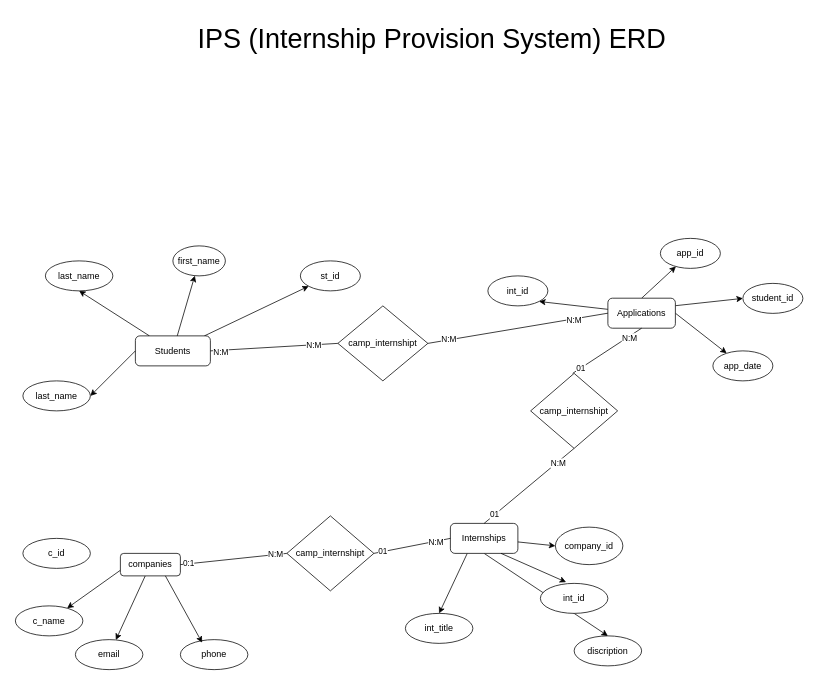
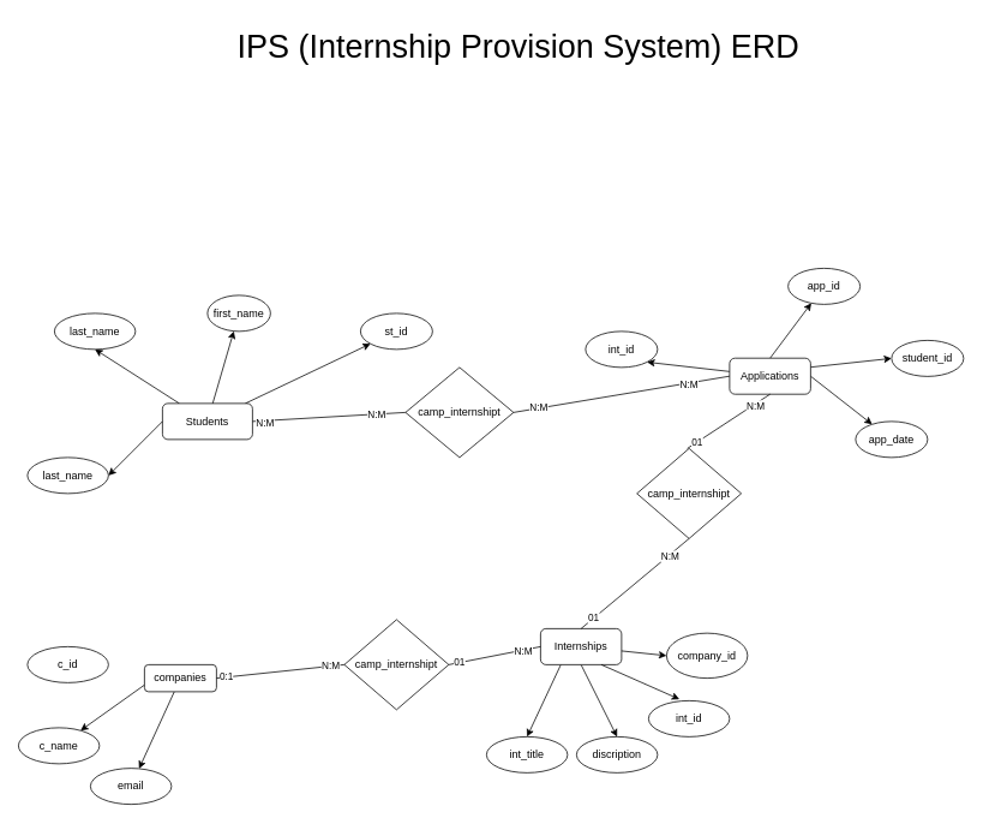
  <mxCell id="0" />
  <mxCell id="1" parent="0" />
  <mxCell id="2" style="edgeStyle=none;rounded=0;orthogonalLoop=1;jettySize=auto;html=1;exitX=1;exitY=0.5;exitDx=0;exitDy=0;" edge="1" parent="1" source="6" target="49"><mxGeometry relative="1" as="geometry" /></mxCell>
  <mxCell id="3" style="edgeStyle=none;rounded=0;orthogonalLoop=1;jettySize=auto;html=1;entryX=1;entryY=1;entryDx=0;entryDy=0;" edge="1" parent="1" source="6" target="50"><mxGeometry relative="1" as="geometry" /></mxCell>
  <mxCell id="4" style="edgeStyle=none;rounded=0;orthogonalLoop=1;jettySize=auto;html=1;exitX=0.5;exitY=0;exitDx=0;exitDy=0;" edge="1" parent="1" source="6" target="48"><mxGeometry relative="1" as="geometry" /></mxCell>
  <mxCell id="5" style="edgeStyle=none;rounded=0;orthogonalLoop=1;jettySize=auto;html=1;exitX=1;exitY=0.25;exitDx=0;exitDy=0;entryX=0;entryY=0.5;entryDx=0;entryDy=0;" edge="1" parent="1" source="6" target="51"><mxGeometry relative="1" as="geometry" /></mxCell>
  <mxCell id="6" value="Applications" style="rounded=1;whiteSpace=wrap;html=1;" vertex="1" parent="1"><mxGeometry x="810" y="396.75" width="90" height="40" as="geometry" /></mxCell>
  <mxCell id="7" value="" style="rounded=0;orthogonalLoop=1;jettySize=auto;html=1;" edge="1" parent="1" source="10" target="17"><mxGeometry relative="1" as="geometry" /></mxCell>
  <mxCell id="8" value="" style="rounded=0;orthogonalLoop=1;jettySize=auto;html=1;" edge="1" parent="1" source="10" target="18"><mxGeometry relative="1" as="geometry" /></mxCell>
  <mxCell id="9" style="rounded=0;orthogonalLoop=1;jettySize=auto;html=1;entryX=0.5;entryY=1;entryDx=0;entryDy=0;" edge="1" parent="1" source="10" target="19"><mxGeometry relative="1" as="geometry" /></mxCell>
  <mxCell id="10" value="Students" style="rounded=1;whiteSpace=wrap;html=1;" vertex="1" parent="1"><mxGeometry x="180" y="447" width="100" height="40" as="geometry" /></mxCell>
  <mxCell id="11" style="edgeStyle=none;rounded=0;orthogonalLoop=1;jettySize=auto;html=1;exitX=0.25;exitY=1;exitDx=0;exitDy=0;entryX=0.5;entryY=0;entryDx=0;entryDy=0;" edge="1" parent="1" source="13" target="30"><mxGeometry relative="1" as="geometry" /></mxCell>
  <mxCell id="12" style="edgeStyle=none;rounded=0;orthogonalLoop=1;jettySize=auto;html=1;exitX=0.5;exitY=1;exitDx=0;exitDy=0;entryX=0.5;entryY=0;entryDx=0;entryDy=0;" edge="1" parent="1" source="13" target="32"><mxGeometry relative="1" as="geometry" /></mxCell>
  <mxCell id="13" value="Internships" style="rounded=1;whiteSpace=wrap;html=1;" vertex="1" parent="1"><mxGeometry x="600" y="697" width="90" height="40" as="geometry" /></mxCell>
  <mxCell id="14" value="" style="edgeStyle=none;rounded=0;orthogonalLoop=1;jettySize=auto;html=1;" edge="1" parent="1" source="16" target="25"><mxGeometry relative="1" as="geometry" /></mxCell>
  <mxCell id="15" style="edgeStyle=none;rounded=0;orthogonalLoop=1;jettySize=auto;html=1;exitX=0;exitY=0.75;exitDx=0;exitDy=0;" edge="1" parent="1" source="16" target="23"><mxGeometry relative="1" as="geometry" /></mxCell>
  <mxCell id="16" value="companies" style="rounded=1;whiteSpace=wrap;html=1;" vertex="1" parent="1"><mxGeometry x="160" y="737" width="80" height="30" as="geometry" /></mxCell>
  <mxCell id="17" value="st_id" style="ellipse;whiteSpace=wrap;html=1;" vertex="1" parent="1"><mxGeometry x="400" y="347" width="80" height="40" as="geometry" /></mxCell>
  <mxCell id="18" value="first_name" style="ellipse;whiteSpace=wrap;html=1;" vertex="1" parent="1"><mxGeometry x="230" y="327" width="70" height="40" as="geometry" /></mxCell>
  <mxCell id="19" value="last_name" style="ellipse;whiteSpace=wrap;html=1;" vertex="1" parent="1"><mxGeometry x="60" y="347" width="90" height="40" as="geometry" /></mxCell>
  <mxCell id="20" value="last_name" style="ellipse;whiteSpace=wrap;html=1;" vertex="1" parent="1"><mxGeometry x="30" y="507" width="90" height="40" as="geometry" /></mxCell>
  <mxCell id="21" style="rounded=0;orthogonalLoop=1;jettySize=auto;html=1;entryX=1;entryY=0.5;entryDx=0;entryDy=0;exitX=0;exitY=0.5;exitDx=0;exitDy=0;" edge="1" target="20" parent="1" source="10"><mxGeometry relative="1" as="geometry"><mxPoint x="210" y="487" as="sourcePoint" /></mxGeometry></mxCell>
  <mxCell id="22" style="edgeStyle=none;rounded=0;orthogonalLoop=1;jettySize=auto;html=1;exitX=0;exitY=0;exitDx=0;exitDy=0;" edge="1" parent="1" source="13" target="13"><mxGeometry relative="1" as="geometry" /></mxCell>
  <mxCell id="23" value="c_name" style="ellipse;whiteSpace=wrap;html=1;" vertex="1" parent="1"><mxGeometry x="20" y="807" width="90" height="40" as="geometry" /></mxCell>
  <mxCell id="24" value="c_id" style="ellipse;whiteSpace=wrap;html=1;" vertex="1" parent="1"><mxGeometry x="30" y="717" width="90" height="40" as="geometry" /></mxCell>
  <mxCell id="25" value="email" style="ellipse;whiteSpace=wrap;html=1;" vertex="1" parent="1"><mxGeometry x="100" y="852" width="90" height="40" as="geometry" /></mxCell>
- <mxCell id="26" value="phone" style="ellipse;whiteSpace=wrap;html=1;" vertex="1" parent="1"><mxGeometry x="240" y="852" width="90" height="40" as="geometry" /></mxCell>
- <mxCell id="27" style="edgeStyle=none;rounded=0;orthogonalLoop=1;jettySize=auto;html=1;exitX=0.75;exitY=1;exitDx=0;exitDy=0;entryX=0.322;entryY=0.1;entryDx=0;entryDy=0;entryPerimeter=0;" edge="1" parent="1" source="16" target="26"><mxGeometry relative="1" as="geometry" /></mxCell>
  <mxCell id="28" value="camp_internshipt" style="rhombus;whiteSpace=wrap;html=1;" vertex="1" parent="1"><mxGeometry x="382" y="687" width="116" height="100" as="geometry" /></mxCell>
  <mxCell id="29" value="int_id" style="ellipse;whiteSpace=wrap;html=1;" vertex="1" parent="1"><mxGeometry x="720" y="777" width="90" height="40" as="geometry" /></mxCell>
  <mxCell id="30" value="int_title" style="ellipse;whiteSpace=wrap;html=1;" vertex="1" parent="1"><mxGeometry x="540" y="817" width="90" height="40" as="geometry" /></mxCell>
  <mxCell id="31" value="company_id" style="ellipse;whiteSpace=wrap;html=1;" vertex="1" parent="1"><mxGeometry x="740" y="702" width="90" height="50" as="geometry" /></mxCell>
- <mxCell id="32" value="discription" style="ellipse;whiteSpace=wrap;html=1;" vertex="1" parent="1"><mxGeometry x="765" y="847" width="90" height="40" as="geometry" /></mxCell>
+ <mxCell id="32" value="discription" style="ellipse;whiteSpace=wrap;html=1;" vertex="1" parent="1"><mxGeometry x="640" y="817" width="90" height="40" as="geometry" /></mxCell>
  <mxCell id="33" style="edgeStyle=none;rounded=0;orthogonalLoop=1;jettySize=auto;html=1;exitX=0.75;exitY=1;exitDx=0;exitDy=0;entryX=0.381;entryY=-0.042;entryDx=0;entryDy=0;entryPerimeter=0;" edge="1" parent="1" source="13" target="29"><mxGeometry relative="1" as="geometry" /></mxCell>
  <mxCell id="34" style="edgeStyle=none;rounded=0;orthogonalLoop=1;jettySize=auto;html=1;entryX=0;entryY=0.5;entryDx=0;entryDy=0;" edge="1" parent="1" source="13" target="31"><mxGeometry relative="1" as="geometry" /></mxCell>
  <mxCell id="35" value="" style="endArrow=none;html=1;rounded=0;entryX=0;entryY=0.5;entryDx=0;entryDy=0;exitX=1;exitY=0.5;exitDx=0;exitDy=0;" edge="1" parent="1" source="16" target="28"><mxGeometry width="50" height="50" relative="1" as="geometry"><mxPoint x="240" y="757" as="sourcePoint" /><mxPoint x="290" y="707" as="targetPoint" /></mxGeometry></mxCell>
  <mxCell id="36" value="0:1" style="edgeLabel;html=1;align=center;verticalAlign=middle;resizable=0;points=[];" vertex="1" connectable="0" parent="35"><mxGeometry x="-0.839" y="1" relative="1" as="geometry"><mxPoint as="offset" /></mxGeometry></mxCell>
  <mxCell id="37" value="N:M" style="edgeLabel;html=1;align=center;verticalAlign=middle;resizable=0;points=[];" vertex="1" connectable="0" parent="35"><mxGeometry x="0.78" y="1" relative="1" as="geometry"><mxPoint as="offset" /></mxGeometry></mxCell>
  <mxCell id="38" value="" style="endArrow=none;html=1;rounded=0;entryX=0;entryY=0.5;entryDx=0;entryDy=0;exitX=1;exitY=0.5;exitDx=0;exitDy=0;" edge="1" parent="1" source="28" target="13"><mxGeometry width="50" height="50" relative="1" as="geometry"><mxPoint x="510" y="737" as="sourcePoint" /><mxPoint x="636" y="729.5" as="targetPoint" /></mxGeometry></mxCell>
  <mxCell id="39" value="N:M" style="edgeLabel;html=1;align=center;verticalAlign=middle;resizable=0;points=[];" vertex="1" connectable="0" parent="38"><mxGeometry x="0.623" y="-1" relative="1" as="geometry"><mxPoint as="offset" /></mxGeometry></mxCell>
  <mxCell id="40" value="01" style="edgeLabel;html=1;align=center;verticalAlign=middle;resizable=0;points=[];" vertex="1" connectable="0" parent="38"><mxGeometry x="-0.766" y="1" relative="1" as="geometry"><mxPoint as="offset" /></mxGeometry></mxCell>
  <mxCell id="41" value="camp_internshipt" style="rhombus;whiteSpace=wrap;html=1;" vertex="1" parent="1"><mxGeometry x="707" y="497" width="116" height="100" as="geometry" /></mxCell>
  <mxCell id="42" value="" style="endArrow=none;html=1;rounded=0;entryX=0.5;entryY=1;entryDx=0;entryDy=0;exitX=0.5;exitY=0;exitDx=0;exitDy=0;" edge="1" parent="1" source="13" target="41"><mxGeometry width="50" height="50" relative="1" as="geometry"><mxPoint x="608" y="637" as="sourcePoint" /><mxPoint x="740" y="617" as="targetPoint" /></mxGeometry></mxCell>
  <mxCell id="43" value="N:M" style="edgeLabel;html=1;align=center;verticalAlign=middle;resizable=0;points=[];" vertex="1" connectable="0" parent="42"><mxGeometry x="0.623" y="-1" relative="1" as="geometry"><mxPoint as="offset" /></mxGeometry></mxCell>
  <mxCell id="44" value="01" style="edgeLabel;html=1;align=center;verticalAlign=middle;resizable=0;points=[];" vertex="1" connectable="0" parent="42"><mxGeometry x="-0.766" y="1" relative="1" as="geometry"><mxPoint as="offset" /></mxGeometry></mxCell>
  <mxCell id="45" value="" style="endArrow=none;html=1;rounded=0;entryX=0.5;entryY=1;entryDx=0;entryDy=0;exitX=0.483;exitY=0;exitDx=0;exitDy=0;exitPerimeter=0;" edge="1" parent="1" source="41" target="6"><mxGeometry width="50" height="50" relative="1" as="geometry"><mxPoint x="773" y="497" as="sourcePoint" /><mxPoint x="905" y="477" as="targetPoint" /></mxGeometry></mxCell>
  <mxCell id="46" value="N:M" style="edgeLabel;html=1;align=center;verticalAlign=middle;resizable=0;points=[];" vertex="1" connectable="0" parent="45"><mxGeometry x="0.623" y="-1" relative="1" as="geometry"><mxPoint as="offset" /></mxGeometry></mxCell>
  <mxCell id="47" value="01" style="edgeLabel;html=1;align=center;verticalAlign=middle;resizable=0;points=[];" vertex="1" connectable="0" parent="45"><mxGeometry x="-0.766" y="1" relative="1" as="geometry"><mxPoint as="offset" /></mxGeometry></mxCell>
- <mxCell id="48" value="app_id" style="ellipse;whiteSpace=wrap;html=1;" vertex="1" parent="1"><mxGeometry x="880" y="317" width="80" height="40" as="geometry" /></mxCell>
+ <mxCell id="48" value="app_id" style="ellipse;whiteSpace=wrap;html=1;" vertex="1" parent="1"><mxGeometry x="875" y="297" width="80" height="40" as="geometry" /></mxCell>
  <mxCell id="49" value="app_date" style="ellipse;whiteSpace=wrap;html=1;" vertex="1" parent="1"><mxGeometry x="950" y="467" width="80" height="40" as="geometry" /></mxCell>
  <mxCell id="50" value="int_id" style="ellipse;whiteSpace=wrap;html=1;" vertex="1" parent="1"><mxGeometry x="650" y="367" width="80" height="40" as="geometry" /></mxCell>
  <mxCell id="51" value="student_id" style="ellipse;whiteSpace=wrap;html=1;" vertex="1" parent="1"><mxGeometry x="990" y="377" width="80" height="40" as="geometry" /></mxCell>
  <mxCell id="52" value="camp_internshipt" style="rhombus;whiteSpace=wrap;html=1;" vertex="1" parent="1"><mxGeometry x="450" y="407" width="120" height="100" as="geometry" /></mxCell>
  <mxCell id="53" value="" style="endArrow=none;html=1;rounded=0;entryX=0;entryY=0.5;entryDx=0;entryDy=0;exitX=1;exitY=0.5;exitDx=0;exitDy=0;" edge="1" parent="1" source="52" target="6"><mxGeometry width="50" height="50" relative="1" as="geometry"><mxPoint x="594" y="477" as="sourcePoint" /><mxPoint x="696" y="457" as="targetPoint" /></mxGeometry></mxCell>
  <mxCell id="54" value="N:M" style="edgeLabel;html=1;align=center;verticalAlign=middle;resizable=0;points=[];" vertex="1" connectable="0" parent="53"><mxGeometry x="0.623" y="-1" relative="1" as="geometry"><mxPoint as="offset" /></mxGeometry></mxCell>
  <mxCell id="55" value="N:M" style="edgeLabel;html=1;align=center;verticalAlign=middle;resizable=0;points=[];" vertex="1" connectable="0" parent="53"><mxGeometry x="-0.766" y="1" relative="1" as="geometry"><mxPoint as="offset" /></mxGeometry></mxCell>
  <mxCell id="56" value="" style="endArrow=none;html=1;rounded=0;entryX=0;entryY=0.5;entryDx=0;entryDy=0;exitX=1;exitY=0.5;exitDx=0;exitDy=0;" edge="1" parent="1" source="10" target="52"><mxGeometry width="50" height="50" relative="1" as="geometry"><mxPoint x="250" y="517" as="sourcePoint" /><mxPoint x="490" y="477" as="targetPoint" /></mxGeometry></mxCell>
  <mxCell id="57" value="N:M" style="edgeLabel;html=1;align=center;verticalAlign=middle;resizable=0;points=[];" vertex="1" connectable="0" parent="56"><mxGeometry x="0.623" y="-1" relative="1" as="geometry"><mxPoint as="offset" /></mxGeometry></mxCell>
  <mxCell id="58" value="N:M" style="edgeLabel;html=1;align=center;verticalAlign=middle;resizable=0;points=[];" vertex="1" connectable="0" parent="56"><mxGeometry x="-0.852" y="-2" relative="1" as="geometry"><mxPoint as="offset" /></mxGeometry></mxCell>
  <mxCell id="59" value="&lt;font style=&quot;font-size: 36px;&quot;&gt;IPS (Internship Provision System) ERD&lt;/font&gt;" style="text;html=1;align=center;verticalAlign=middle;resizable=0;points=[];autosize=1;strokeColor=none;fillColor=none;" vertex="1" parent="1"><mxGeometry x="250" y="20" width="650" height="60" as="geometry" /></mxCell>
